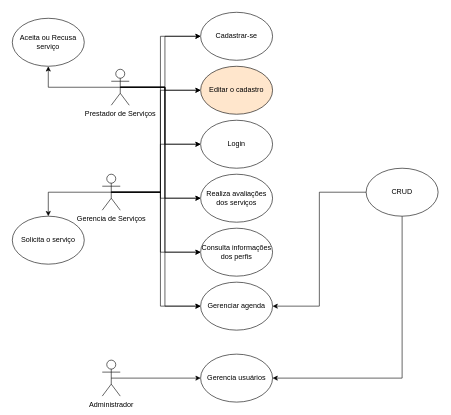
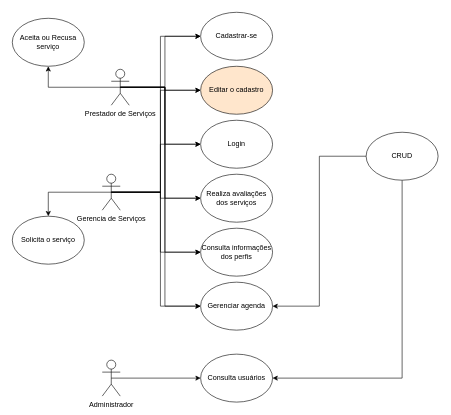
  <mxCell id="0" />
  <mxCell id="1" parent="0" />
  <mxCell id="2" style="edgeStyle=orthogonalEdgeStyle;rounded=0;orthogonalLoop=1;jettySize=auto;html=1;entryX=0;entryY=0.5;entryDx=0;entryDy=0;exitX=0.5;exitY=0.5;exitDx=0;exitDy=0;exitPerimeter=0;" edge="1" parent="1" source="9" target="20"><mxGeometry relative="1" as="geometry"><mxPoint x="270" y="270" as="sourcePoint" /></mxGeometry></mxCell>
  <mxCell id="3" style="edgeStyle=orthogonalEdgeStyle;rounded=0;orthogonalLoop=1;jettySize=auto;html=1;exitX=0.5;exitY=0.5;exitDx=0;exitDy=0;exitPerimeter=0;entryX=0;entryY=0.5;entryDx=0;entryDy=0;" edge="1" parent="1" source="9" target="21"><mxGeometry relative="1" as="geometry" /></mxCell>
  <mxCell id="4" style="edgeStyle=orthogonalEdgeStyle;rounded=0;orthogonalLoop=1;jettySize=auto;html=1;exitX=0.5;exitY=0.5;exitDx=0;exitDy=0;exitPerimeter=0;entryX=0;entryY=0.5;entryDx=0;entryDy=0;" edge="1" parent="1" source="9" target="22"><mxGeometry relative="1" as="geometry" /></mxCell>
  <mxCell id="5" style="edgeStyle=orthogonalEdgeStyle;rounded=0;orthogonalLoop=1;jettySize=auto;html=1;exitX=0.5;exitY=0.5;exitDx=0;exitDy=0;exitPerimeter=0;entryX=0;entryY=0.5;entryDx=0;entryDy=0;" edge="1" parent="1" source="9" target="23"><mxGeometry relative="1" as="geometry" /></mxCell>
  <mxCell id="6" style="edgeStyle=orthogonalEdgeStyle;rounded=0;orthogonalLoop=1;jettySize=auto;html=1;exitX=0.5;exitY=0.5;exitDx=0;exitDy=0;exitPerimeter=0;entryX=0;entryY=0.5;entryDx=0;entryDy=0;" edge="1" parent="1" source="9" target="24"><mxGeometry relative="1" as="geometry" /></mxCell>
  <mxCell id="7" style="edgeStyle=orthogonalEdgeStyle;rounded=0;orthogonalLoop=1;jettySize=auto;html=1;exitX=0.5;exitY=0.5;exitDx=0;exitDy=0;exitPerimeter=0;entryX=0.5;entryY=1;entryDx=0;entryDy=0;" edge="1" parent="1" source="9" target="27"><mxGeometry relative="1" as="geometry" /></mxCell>
  <mxCell id="8" style="edgeStyle=orthogonalEdgeStyle;rounded=0;orthogonalLoop=1;jettySize=auto;html=1;exitX=0.5;exitY=0.5;exitDx=0;exitDy=0;exitPerimeter=0;entryX=0;entryY=0.5;entryDx=0;entryDy=0;" edge="1" parent="1" source="9" target="25"><mxGeometry relative="1" as="geometry" /></mxCell>
  <mxCell id="9" value="Prestador de Serviços" style="shape=umlActor;verticalLabelPosition=bottom;verticalAlign=top;html=1;outlineConnect=0;" vertex="1" parent="1"><mxGeometry x="185" y="115" width="30" height="60" as="geometry" /></mxCell>
  <mxCell id="10" style="edgeStyle=orthogonalEdgeStyle;rounded=0;orthogonalLoop=1;jettySize=auto;html=1;exitX=0.5;exitY=0.5;exitDx=0;exitDy=0;exitPerimeter=0;entryX=0;entryY=0.5;entryDx=0;entryDy=0;" edge="1" parent="1" source="11" target="31"><mxGeometry relative="1" as="geometry" /></mxCell>
  <mxCell id="11" value="Administrador" style="shape=umlActor;verticalLabelPosition=bottom;verticalAlign=top;html=1;outlineConnect=0;" vertex="1" parent="1"><mxGeometry x="170" y="600" width="30" height="60" as="geometry" /></mxCell>
  <mxCell id="12" style="edgeStyle=orthogonalEdgeStyle;rounded=0;orthogonalLoop=1;jettySize=auto;html=1;exitX=0.5;exitY=0.5;exitDx=0;exitDy=0;exitPerimeter=0;entryX=0;entryY=0.5;entryDx=0;entryDy=0;" edge="1" parent="1" source="19" target="24"><mxGeometry relative="1" as="geometry" /></mxCell>
  <mxCell id="13" style="edgeStyle=orthogonalEdgeStyle;rounded=0;orthogonalLoop=1;jettySize=auto;html=1;exitX=0.5;exitY=0.5;exitDx=0;exitDy=0;exitPerimeter=0;entryX=0;entryY=0.5;entryDx=0;entryDy=0;" edge="1" parent="1" source="19" target="23"><mxGeometry relative="1" as="geometry" /></mxCell>
  <mxCell id="14" style="edgeStyle=orthogonalEdgeStyle;rounded=0;orthogonalLoop=1;jettySize=auto;html=1;exitX=0.5;exitY=0.5;exitDx=0;exitDy=0;exitPerimeter=0;entryX=0;entryY=0.5;entryDx=0;entryDy=0;" edge="1" parent="1" source="19" target="22"><mxGeometry relative="1" as="geometry" /></mxCell>
  <mxCell id="15" style="edgeStyle=orthogonalEdgeStyle;rounded=0;orthogonalLoop=1;jettySize=auto;html=1;exitX=0.5;exitY=0.5;exitDx=0;exitDy=0;exitPerimeter=0;entryX=0;entryY=0.5;entryDx=0;entryDy=0;" edge="1" parent="1" source="19" target="21"><mxGeometry relative="1" as="geometry" /></mxCell>
  <mxCell id="16" style="edgeStyle=orthogonalEdgeStyle;rounded=0;orthogonalLoop=1;jettySize=auto;html=1;exitX=0.5;exitY=0.5;exitDx=0;exitDy=0;exitPerimeter=0;entryX=0;entryY=0.5;entryDx=0;entryDy=0;" edge="1" parent="1" source="19" target="20"><mxGeometry relative="1" as="geometry" /></mxCell>
  <mxCell id="17" style="edgeStyle=orthogonalEdgeStyle;rounded=0;orthogonalLoop=1;jettySize=auto;html=1;exitX=0.5;exitY=0.5;exitDx=0;exitDy=0;exitPerimeter=0;entryX=0.5;entryY=0;entryDx=0;entryDy=0;" edge="1" parent="1" source="19" target="26"><mxGeometry relative="1" as="geometry" /></mxCell>
  <mxCell id="18" style="edgeStyle=orthogonalEdgeStyle;rounded=0;orthogonalLoop=1;jettySize=auto;html=1;exitX=0.5;exitY=0.5;exitDx=0;exitDy=0;exitPerimeter=0;entryX=0;entryY=0.5;entryDx=0;entryDy=0;" edge="1" parent="1" source="19" target="25"><mxGeometry relative="1" as="geometry" /></mxCell>
  <mxCell id="19" value="Gerencia de Serviços" style="shape=umlActor;verticalLabelPosition=bottom;verticalAlign=top;html=1;outlineConnect=0;" vertex="1" parent="1"><mxGeometry x="170" y="290" width="30" height="60" as="geometry" /></mxCell>
  <mxCell id="20" value="Cadastrar-se" style="ellipse;whiteSpace=wrap;html=1;" vertex="1" parent="1"><mxGeometry x="334" y="20" width="120" height="80" as="geometry" /></mxCell>
  <mxCell id="21" value="Editar o cadastro" style="ellipse;whiteSpace=wrap;html=1;fillColor=#ffe6cc;" vertex="1" parent="1"><mxGeometry x="334" y="110" width="120" height="80" as="geometry" /></mxCell>
  <mxCell id="22" value="Login" style="ellipse;whiteSpace=wrap;html=1;" vertex="1" parent="1"><mxGeometry x="334" y="200" width="120" height="80" as="geometry" /></mxCell>
  <mxCell id="23" value="Realiza avaliações dos serviços" style="ellipse;whiteSpace=wrap;html=1;" vertex="1" parent="1"><mxGeometry x="334" y="290" width="120" height="80" as="geometry" /></mxCell>
  <mxCell id="24" value="Consulta informações dos perfis" style="ellipse;whiteSpace=wrap;html=1;" vertex="1" parent="1"><mxGeometry x="334" y="380" width="120" height="80" as="geometry" /></mxCell>
  <mxCell id="25" value="Gerenciar agenda" style="ellipse;whiteSpace=wrap;html=1;" vertex="1" parent="1"><mxGeometry x="334" y="470" width="120" height="80" as="geometry" /></mxCell>
  <mxCell id="26" value="Solicita o serviço" style="ellipse;whiteSpace=wrap;html=1;" vertex="1" parent="1"><mxGeometry x="20" y="360" width="120" height="80" as="geometry" /></mxCell>
  <mxCell id="27" value="Aceita ou Recusa serviço" style="ellipse;whiteSpace=wrap;html=1;" vertex="1" parent="1"><mxGeometry x="20" y="30" width="120" height="80" as="geometry" /></mxCell>
  <mxCell id="28" style="edgeStyle=orthogonalEdgeStyle;rounded=0;orthogonalLoop=1;jettySize=auto;html=1;exitX=0;exitY=0.5;exitDx=0;exitDy=0;entryX=1;entryY=0.5;entryDx=0;entryDy=0;" edge="1" parent="1" source="30" target="25"><mxGeometry relative="1" as="geometry" /></mxCell>
  <mxCell id="29" style="edgeStyle=orthogonalEdgeStyle;rounded=0;orthogonalLoop=1;jettySize=auto;html=1;exitX=0.5;exitY=1;exitDx=0;exitDy=0;entryX=1;entryY=0.5;entryDx=0;entryDy=0;" edge="1" parent="1" source="30" target="31"><mxGeometry relative="1" as="geometry" /></mxCell>
- <mxCell id="30" value="CRUD" style="ellipse;whiteSpace=wrap;html=1;" vertex="1" parent="1"><mxGeometry x="610" y="280" width="120" height="80" as="geometry" /></mxCell>
- <mxCell id="31" value="Gerencia usuários" style="ellipse;whiteSpace=wrap;html=1;" vertex="1" parent="1"><mxGeometry x="334" y="590" width="120" height="80" as="geometry" /></mxCell>
+ <mxCell id="30" value="CRUD" style="ellipse;whiteSpace=wrap;html=1;" vertex="1" parent="1"><mxGeometry x="610" y="220" width="120" height="80" as="geometry" /></mxCell>
+ <mxCell id="31" value="Consulta usuários" style="ellipse;whiteSpace=wrap;html=1;" vertex="1" parent="1"><mxGeometry x="334" y="590" width="120" height="80" as="geometry" /></mxCell>
